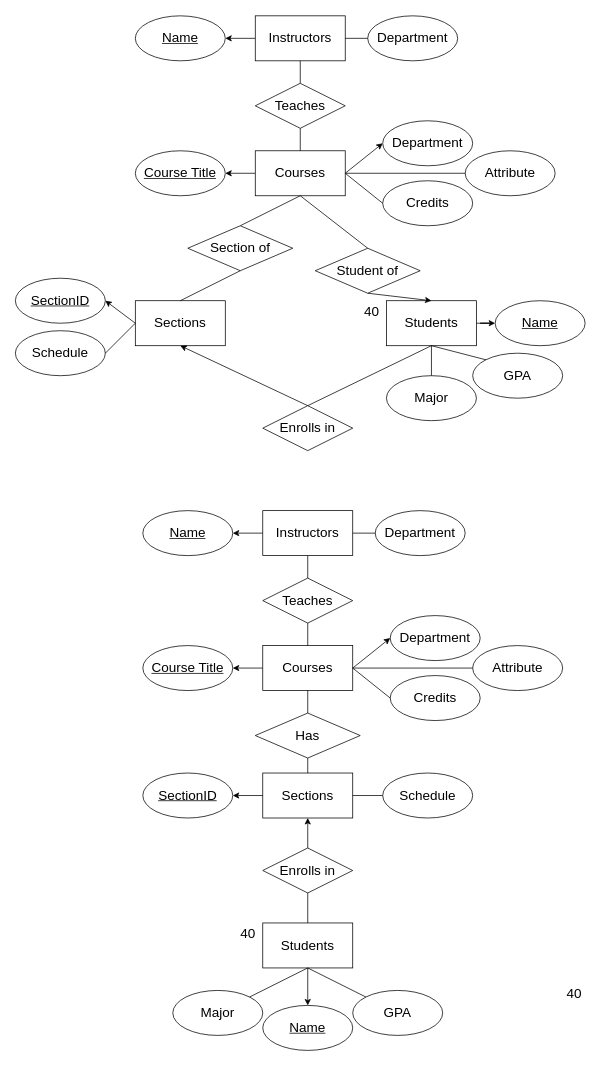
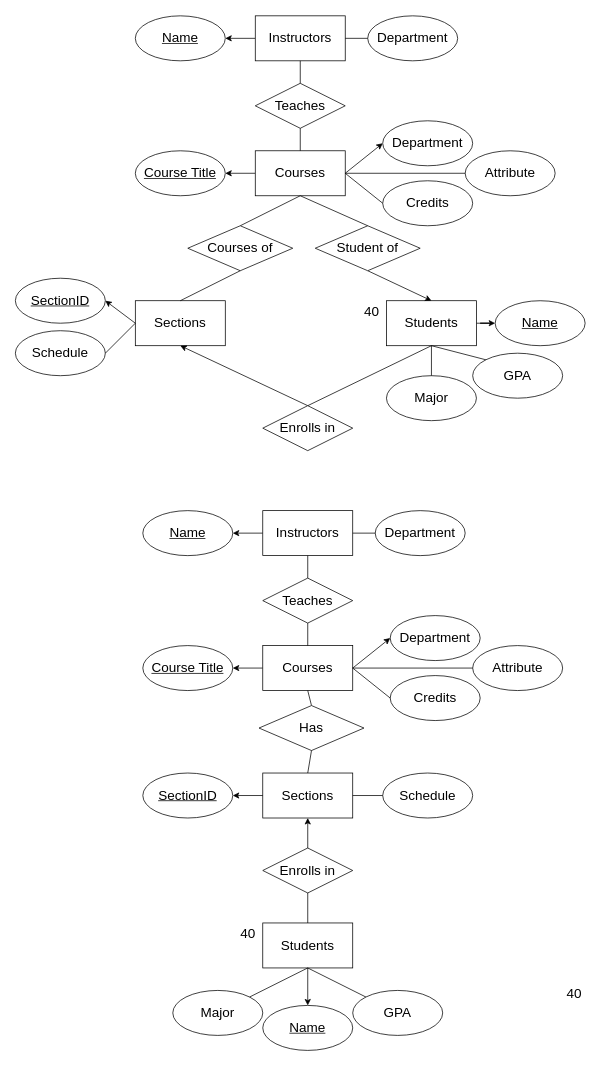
  <mxCell id="0" />
  <mxCell id="1" parent="0" />
  <mxCell id="2" value="&lt;font style=&quot;font-size: 18px&quot;&gt;Sections&lt;br&gt;&lt;/font&gt;" style="rounded=0;whiteSpace=wrap;html=1;" vertex="1" parent="1"><mxGeometry x="180" y="400" width="120" height="60" as="geometry" /></mxCell>
  <mxCell id="3" value="" style="edgeStyle=orthogonalEdgeStyle;rounded=0;orthogonalLoop=1;jettySize=auto;html=1;fontSize=18;" edge="1" parent="1" source="4" target="33"><mxGeometry relative="1" as="geometry" /></mxCell>
  <mxCell id="4" value="&lt;font style=&quot;font-size: 18px&quot;&gt;Students&lt;/font&gt;" style="rounded=0;whiteSpace=wrap;html=1;" vertex="1" parent="1"><mxGeometry x="515" y="400" width="120" height="60" as="geometry" /></mxCell>
  <mxCell id="5" value="" style="endArrow=none;html=1;rounded=0;fontSize=18;entryX=0.5;entryY=1;entryDx=0;entryDy=0;exitX=0.5;exitY=0;exitDx=0;exitDy=0;" edge="1" parent="1" source="18" target="4"><mxGeometry width="50" height="50" relative="1" as="geometry"><mxPoint x="350" y="510" as="sourcePoint" /><mxPoint x="520" y="250" as="targetPoint" /></mxGeometry></mxCell>
  <mxCell id="6" value="" style="edgeStyle=orthogonalEdgeStyle;rounded=0;orthogonalLoop=1;jettySize=auto;html=1;fontSize=18;" edge="1" parent="1" source="7" target="22"><mxGeometry relative="1" as="geometry" /></mxCell>
  <mxCell id="7" value="&lt;font style=&quot;font-size: 18px&quot;&gt;Instructors&lt;/font&gt;" style="rounded=0;whiteSpace=wrap;html=1;" vertex="1" parent="1"><mxGeometry x="340" y="20" width="120" height="60" as="geometry" /></mxCell>
  <mxCell id="8" value="" style="endArrow=classic;html=1;rounded=0;entryX=0.5;entryY=1;entryDx=0;entryDy=0;exitX=0.5;exitY=0;exitDx=0;exitDy=0;" edge="1" parent="1" source="18" target="2"><mxGeometry width="50" height="50" relative="1" as="geometry"><mxPoint x="350" y="510" as="sourcePoint" /><mxPoint x="550" y="370" as="targetPoint" /></mxGeometry></mxCell>
  <mxCell id="9" value="" style="edgeStyle=orthogonalEdgeStyle;rounded=0;orthogonalLoop=1;jettySize=auto;html=1;fontSize=18;" edge="1" parent="1" source="10" target="28"><mxGeometry relative="1" as="geometry" /></mxCell>
  <mxCell id="10" value="&lt;font style=&quot;font-size: 18px&quot;&gt;Courses&lt;/font&gt;" style="rounded=0;whiteSpace=wrap;html=1;" vertex="1" parent="1"><mxGeometry x="340" y="200" width="120" height="60" as="geometry" /></mxCell>
  <mxCell id="11" value="" style="endArrow=none;startArrow=classic;html=1;rounded=0;entryX=0.5;entryY=1;entryDx=0;entryDy=0;exitX=0.5;exitY=0;exitDx=0;exitDy=0;" edge="1" parent="1" source="4" target="19"><mxGeometry width="50" height="50" relative="1" as="geometry"><mxPoint x="690" y="370" as="sourcePoint" /><mxPoint x="490" y="360" as="targetPoint" /></mxGeometry></mxCell>
  <mxCell id="12" value="Teaches" style="rhombus;whiteSpace=wrap;html=1;fontSize=18;" vertex="1" parent="1"><mxGeometry x="340" y="110" width="120" height="60" as="geometry" /></mxCell>
  <mxCell id="13" value="" style="endArrow=none;html=1;rounded=0;entryX=0.5;entryY=1;entryDx=0;entryDy=0;exitX=0.5;exitY=0;exitDx=0;exitDy=0;" edge="1" parent="1" source="12" target="7"><mxGeometry width="50" height="50" relative="1" as="geometry"><mxPoint x="490" y="430" as="sourcePoint" /><mxPoint x="540" y="380" as="targetPoint" /></mxGeometry></mxCell>
  <mxCell id="14" value="" style="endArrow=none;html=1;rounded=0;entryX=0.5;entryY=1;entryDx=0;entryDy=0;exitX=0.5;exitY=0;exitDx=0;exitDy=0;" edge="1" parent="1" source="10" target="12"><mxGeometry width="50" height="50" relative="1" as="geometry"><mxPoint x="490" y="430" as="sourcePoint" /><mxPoint x="540" y="380" as="targetPoint" /></mxGeometry></mxCell>
  <mxCell id="15" value="" style="endArrow=none;html=1;rounded=0;entryX=0.5;entryY=1;entryDx=0;entryDy=0;exitX=0.5;exitY=0;exitDx=0;exitDy=0;startArrow=none;" edge="1" parent="1" source="16" target="10"><mxGeometry width="50" height="50" relative="1" as="geometry"><mxPoint x="490" y="430" as="sourcePoint" /><mxPoint x="540" y="380" as="targetPoint" /></mxGeometry></mxCell>
- <mxCell id="16" value="Section of" style="rhombus;whiteSpace=wrap;html=1;fontSize=18;" vertex="1" parent="1"><mxGeometry x="250" y="300" width="140" height="60" as="geometry" /></mxCell>
+ <mxCell id="16" value="Courses of" style="rhombus;whiteSpace=wrap;html=1;fontSize=18;" vertex="1" parent="1"><mxGeometry x="250" y="300" width="140" height="60" as="geometry" /></mxCell>
  <mxCell id="17" value="" style="endArrow=none;html=1;rounded=0;entryX=0.5;entryY=1;entryDx=0;entryDy=0;exitX=0.5;exitY=0;exitDx=0;exitDy=0;" edge="1" parent="1" source="2" target="16"><mxGeometry width="50" height="50" relative="1" as="geometry"><mxPoint x="400" y="380" as="sourcePoint" /><mxPoint x="400" y="260" as="targetPoint" /></mxGeometry></mxCell>
  <mxCell id="18" value="Enrolls in" style="rhombus;whiteSpace=wrap;html=1;fontSize=18;" vertex="1" parent="1"><mxGeometry x="350" y="540" width="120" height="60" as="geometry" /></mxCell>
- <mxCell id="19" value="Student of" style="rhombus;whiteSpace=wrap;html=1;fontSize=18;" vertex="1" parent="1"><mxGeometry x="420" y="330" width="140" height="60" as="geometry" /></mxCell>
+ <mxCell id="19" value="Student of" style="rhombus;whiteSpace=wrap;html=1;fontSize=18;" vertex="1" parent="1"><mxGeometry x="420" y="300" width="140" height="60" as="geometry" /></mxCell>
  <mxCell id="20" value="" style="endArrow=none;html=1;rounded=0;entryX=0.5;entryY=1;entryDx=0;entryDy=0;exitX=0.5;exitY=0;exitDx=0;exitDy=0;" edge="1" parent="1" source="19" target="10"><mxGeometry width="50" height="50" relative="1" as="geometry"><mxPoint x="490" y="430" as="sourcePoint" /><mxPoint x="540" y="380" as="targetPoint" /></mxGeometry></mxCell>
  <mxCell id="21" value="&lt;font style=&quot;font-size: 18px&quot;&gt;Department&lt;/font&gt;" style="ellipse;whiteSpace=wrap;html=1;" vertex="1" parent="1"><mxGeometry x="490" y="20" width="120" height="60" as="geometry" /></mxCell>
  <mxCell id="22" value="&lt;u style=&quot;font-size: 18px&quot;&gt;Name&lt;/u&gt;" style="ellipse;whiteSpace=wrap;html=1;" vertex="1" parent="1"><mxGeometry x="180" y="20" width="120" height="60" as="geometry" /></mxCell>
  <mxCell id="23" value="" style="endArrow=none;html=1;rounded=0;fontSize=18;entryX=0;entryY=0.5;entryDx=0;entryDy=0;exitX=1;exitY=0.5;exitDx=0;exitDy=0;" edge="1" parent="1" source="7" target="21"><mxGeometry width="50" height="50" relative="1" as="geometry"><mxPoint x="490" y="420" as="sourcePoint" /><mxPoint x="540" y="370" as="targetPoint" /></mxGeometry></mxCell>
  <mxCell id="24" value="&lt;font style=&quot;font-size: 18px&quot;&gt;Department&lt;/font&gt;" style="ellipse;whiteSpace=wrap;html=1;" vertex="1" parent="1"><mxGeometry x="510" y="160" width="120" height="60" as="geometry" /></mxCell>
  <mxCell id="25" value="&lt;font style=&quot;font-size: 18px&quot;&gt;Credits&lt;/font&gt;" style="ellipse;whiteSpace=wrap;html=1;" vertex="1" parent="1"><mxGeometry x="510" y="240" width="120" height="60" as="geometry" /></mxCell>
  <mxCell id="26" value="" style="endArrow=classic;html=1;rounded=0;fontSize=18;entryX=0;entryY=0.5;entryDx=0;entryDy=0;exitX=1;exitY=0.5;exitDx=0;exitDy=0;" edge="1" parent="1" source="10" target="24"><mxGeometry width="50" height="50" relative="1" as="geometry"><mxPoint x="490" y="420" as="sourcePoint" /><mxPoint x="540" y="370" as="targetPoint" /></mxGeometry></mxCell>
  <mxCell id="27" value="" style="endArrow=none;html=1;rounded=0;fontSize=18;exitX=1;exitY=0.5;exitDx=0;exitDy=0;entryX=0;entryY=0.5;entryDx=0;entryDy=0;" edge="1" parent="1" source="10" target="25"><mxGeometry width="50" height="50" relative="1" as="geometry"><mxPoint x="490" y="420" as="sourcePoint" /><mxPoint x="540" y="370" as="targetPoint" /></mxGeometry></mxCell>
  <mxCell id="28" value="&lt;u style=&quot;font-size: 18px&quot;&gt;Course Title&lt;/u&gt;" style="ellipse;whiteSpace=wrap;html=1;" vertex="1" parent="1"><mxGeometry x="180" y="200" width="120" height="60" as="geometry" /></mxCell>
  <mxCell id="29" value="&lt;u style=&quot;font-size: 18px&quot;&gt;SectionID&lt;/u&gt;" style="ellipse;whiteSpace=wrap;html=1;" vertex="1" parent="1"><mxGeometry x="20" y="370" width="120" height="60" as="geometry" /></mxCell>
  <mxCell id="30" value="&lt;span style=&quot;font-size: 18px&quot;&gt;Schedule&lt;/span&gt;" style="ellipse;whiteSpace=wrap;html=1;" vertex="1" parent="1"><mxGeometry x="20" y="440" width="120" height="60" as="geometry" /></mxCell>
  <mxCell id="31" value="" style="endArrow=none;html=1;rounded=0;fontSize=18;exitX=1;exitY=0.5;exitDx=0;exitDy=0;entryX=0;entryY=0.5;entryDx=0;entryDy=0;" edge="1" parent="1" source="30" target="2"><mxGeometry width="50" height="50" relative="1" as="geometry"><mxPoint x="390" y="310" as="sourcePoint" /><mxPoint x="440" y="260" as="targetPoint" /></mxGeometry></mxCell>
  <mxCell id="32" value="" style="endArrow=classic;html=1;rounded=0;fontSize=18;entryX=1;entryY=0.5;entryDx=0;entryDy=0;exitX=0;exitY=0.5;exitDx=0;exitDy=0;" edge="1" parent="1" source="2" target="29"><mxGeometry width="50" height="50" relative="1" as="geometry"><mxPoint x="390" y="310" as="sourcePoint" /><mxPoint x="440" y="260" as="targetPoint" /></mxGeometry></mxCell>
  <mxCell id="33" value="&lt;u style=&quot;font-size: 18px&quot;&gt;Name&lt;/u&gt;" style="ellipse;whiteSpace=wrap;html=1;" vertex="1" parent="1"><mxGeometry x="660" y="400" width="120" height="60" as="geometry" /></mxCell>
  <mxCell id="34" value="&lt;font style=&quot;font-size: 18px&quot;&gt;Major&lt;/font&gt;" style="ellipse;whiteSpace=wrap;html=1;" vertex="1" parent="1"><mxGeometry x="515" y="500" width="120" height="60" as="geometry" /></mxCell>
  <mxCell id="35" value="" style="endArrow=none;html=1;rounded=0;fontSize=18;entryX=0.5;entryY=1;entryDx=0;entryDy=0;exitX=0.5;exitY=0;exitDx=0;exitDy=0;" edge="1" parent="1" source="34" target="4"><mxGeometry width="50" height="50" relative="1" as="geometry"><mxPoint x="390" y="410" as="sourcePoint" /><mxPoint x="440" y="360" as="targetPoint" /></mxGeometry></mxCell>
  <mxCell id="36" value="&lt;font style=&quot;font-size: 18px&quot;&gt;GPA&lt;/font&gt;" style="ellipse;whiteSpace=wrap;html=1;" vertex="1" parent="1"><mxGeometry x="630" y="470" width="120" height="60" as="geometry" /></mxCell>
  <mxCell id="37" value="" style="endArrow=none;html=1;rounded=0;fontSize=18;entryX=0.5;entryY=1;entryDx=0;entryDy=0;exitX=0;exitY=0;exitDx=0;exitDy=0;" edge="1" parent="1" source="36" target="4"><mxGeometry width="50" height="50" relative="1" as="geometry"><mxPoint x="585" y="510" as="sourcePoint" /><mxPoint x="585" y="470" as="targetPoint" /></mxGeometry></mxCell>
  <mxCell id="38" value="&lt;font style=&quot;font-size: 18px&quot;&gt;Attribute&lt;/font&gt;" style="ellipse;whiteSpace=wrap;html=1;" vertex="1" parent="1"><mxGeometry x="620" y="200" width="120" height="60" as="geometry" /></mxCell>
  <mxCell id="39" value="" style="endArrow=none;html=1;rounded=0;fontSize=18;entryX=0;entryY=0.5;entryDx=0;entryDy=0;" edge="1" parent="1" target="38"><mxGeometry width="50" height="50" relative="1" as="geometry"><mxPoint x="460" y="230" as="sourcePoint" /><mxPoint x="520" y="280" as="targetPoint" /></mxGeometry></mxCell>
  <mxCell id="40" value="40" style="text;html=1;align=center;verticalAlign=middle;resizable=0;points=[];autosize=1;strokeColor=none;fillColor=none;fontSize=18;" vertex="1" parent="1"><mxGeometry x="475" y="400" width="40" height="30" as="geometry" /></mxCell>
  <mxCell id="41" value="&lt;font style=&quot;font-size: 18px&quot;&gt;Sections&lt;br&gt;&lt;/font&gt;" style="rounded=0;whiteSpace=wrap;html=1;" vertex="1" parent="1"><mxGeometry x="350" y="1030" width="120" height="60" as="geometry" /></mxCell>
  <mxCell id="42" value="" style="edgeStyle=orthogonalEdgeStyle;rounded=0;orthogonalLoop=1;jettySize=auto;html=1;fontSize=18;" edge="1" parent="1" source="43" target="69"><mxGeometry relative="1" as="geometry" /></mxCell>
  <mxCell id="43" value="&lt;font style=&quot;font-size: 18px&quot;&gt;Students&lt;/font&gt;" style="rounded=0;whiteSpace=wrap;html=1;" vertex="1" parent="1"><mxGeometry x="350" y="1230" width="120" height="60" as="geometry" /></mxCell>
  <mxCell id="44" value="" style="endArrow=none;html=1;rounded=0;fontSize=18;entryX=0.5;entryY=0;entryDx=0;entryDy=0;exitX=0.5;exitY=0;exitDx=0;exitDy=0;" edge="1" parent="1" source="56" target="43"><mxGeometry width="50" height="50" relative="1" as="geometry"><mxPoint x="360" y="1170" as="sourcePoint" /><mxPoint x="530" y="910" as="targetPoint" /></mxGeometry></mxCell>
  <mxCell id="45" value="" style="edgeStyle=orthogonalEdgeStyle;rounded=0;orthogonalLoop=1;jettySize=auto;html=1;fontSize=18;" edge="1" parent="1" source="46" target="58"><mxGeometry relative="1" as="geometry" /></mxCell>
  <mxCell id="46" value="&lt;font style=&quot;font-size: 18px&quot;&gt;Instructors&lt;/font&gt;" style="rounded=0;whiteSpace=wrap;html=1;" vertex="1" parent="1"><mxGeometry x="350" y="680" width="120" height="60" as="geometry" /></mxCell>
  <mxCell id="47" value="" style="endArrow=classic;html=1;rounded=0;entryX=0.5;entryY=1;entryDx=0;entryDy=0;exitX=0.5;exitY=0;exitDx=0;exitDy=0;" edge="1" parent="1" source="56" target="41"><mxGeometry width="50" height="50" relative="1" as="geometry"><mxPoint x="360" y="1170" as="sourcePoint" /><mxPoint x="560" y="1030" as="targetPoint" /></mxGeometry></mxCell>
  <mxCell id="48" value="" style="edgeStyle=orthogonalEdgeStyle;rounded=0;orthogonalLoop=1;jettySize=auto;html=1;fontSize=18;" edge="1" parent="1" source="49" target="64"><mxGeometry relative="1" as="geometry" /></mxCell>
  <mxCell id="49" value="&lt;font style=&quot;font-size: 18px&quot;&gt;Courses&lt;/font&gt;" style="rounded=0;whiteSpace=wrap;html=1;" vertex="1" parent="1"><mxGeometry x="350" y="860" width="120" height="60" as="geometry" /></mxCell>
  <mxCell id="50" value="Teaches" style="rhombus;whiteSpace=wrap;html=1;fontSize=18;" vertex="1" parent="1"><mxGeometry x="350" y="770" width="120" height="60" as="geometry" /></mxCell>
  <mxCell id="51" value="" style="endArrow=none;html=1;rounded=0;entryX=0.5;entryY=1;entryDx=0;entryDy=0;exitX=0.5;exitY=0;exitDx=0;exitDy=0;" edge="1" parent="1" source="50" target="46"><mxGeometry width="50" height="50" relative="1" as="geometry"><mxPoint x="500" y="1090" as="sourcePoint" /><mxPoint x="550" y="1040" as="targetPoint" /></mxGeometry></mxCell>
  <mxCell id="52" value="" style="endArrow=none;html=1;rounded=0;entryX=0.5;entryY=1;entryDx=0;entryDy=0;exitX=0.5;exitY=0;exitDx=0;exitDy=0;" edge="1" parent="1" source="49" target="50"><mxGeometry width="50" height="50" relative="1" as="geometry"><mxPoint x="500" y="1090" as="sourcePoint" /><mxPoint x="550" y="1040" as="targetPoint" /></mxGeometry></mxCell>
  <mxCell id="53" value="" style="endArrow=none;html=1;rounded=0;entryX=0.5;entryY=1;entryDx=0;entryDy=0;exitX=0.5;exitY=0;exitDx=0;exitDy=0;startArrow=none;" edge="1" parent="1" source="54" target="49"><mxGeometry width="50" height="50" relative="1" as="geometry"><mxPoint x="500" y="1090" as="sourcePoint" /><mxPoint x="550" y="1040" as="targetPoint" /></mxGeometry></mxCell>
- <mxCell id="54" value="Has" style="rhombus;whiteSpace=wrap;html=1;fontSize=18;" vertex="1" parent="1"><mxGeometry x="340" y="950" width="140" height="60" as="geometry" /></mxCell>
+ <mxCell id="54" value="Has" style="rhombus;whiteSpace=wrap;html=1;fontSize=18;" vertex="1" parent="1"><mxGeometry x="345" y="940" width="140" height="60" as="geometry" /></mxCell>
  <mxCell id="55" value="" style="endArrow=none;html=1;rounded=0;entryX=0.5;entryY=1;entryDx=0;entryDy=0;exitX=0.5;exitY=0;exitDx=0;exitDy=0;" edge="1" parent="1" source="41" target="54"><mxGeometry width="50" height="50" relative="1" as="geometry"><mxPoint x="410" y="1040" as="sourcePoint" /><mxPoint x="410" y="920" as="targetPoint" /></mxGeometry></mxCell>
  <mxCell id="56" value="Enrolls in" style="rhombus;whiteSpace=wrap;html=1;fontSize=18;" vertex="1" parent="1"><mxGeometry x="350" y="1130" width="120" height="60" as="geometry" /></mxCell>
  <mxCell id="57" value="&lt;font style=&quot;font-size: 18px&quot;&gt;Department&lt;/font&gt;" style="ellipse;whiteSpace=wrap;html=1;" vertex="1" parent="1"><mxGeometry x="500" y="680" width="120" height="60" as="geometry" /></mxCell>
  <mxCell id="58" value="&lt;u style=&quot;font-size: 18px&quot;&gt;Name&lt;/u&gt;" style="ellipse;whiteSpace=wrap;html=1;" vertex="1" parent="1"><mxGeometry x="190" y="680" width="120" height="60" as="geometry" /></mxCell>
  <mxCell id="59" value="" style="endArrow=none;html=1;rounded=0;fontSize=18;entryX=0;entryY=0.5;entryDx=0;entryDy=0;exitX=1;exitY=0.5;exitDx=0;exitDy=0;" edge="1" parent="1" source="46" target="57"><mxGeometry width="50" height="50" relative="1" as="geometry"><mxPoint x="500" y="1080" as="sourcePoint" /><mxPoint x="550" y="1030" as="targetPoint" /></mxGeometry></mxCell>
  <mxCell id="60" value="&lt;font style=&quot;font-size: 18px&quot;&gt;Department&lt;/font&gt;" style="ellipse;whiteSpace=wrap;html=1;" vertex="1" parent="1"><mxGeometry x="520" y="820" width="120" height="60" as="geometry" /></mxCell>
  <mxCell id="61" value="&lt;font style=&quot;font-size: 18px&quot;&gt;Credits&lt;/font&gt;" style="ellipse;whiteSpace=wrap;html=1;" vertex="1" parent="1"><mxGeometry x="520" y="900" width="120" height="60" as="geometry" /></mxCell>
  <mxCell id="62" value="" style="endArrow=classic;html=1;rounded=0;fontSize=18;entryX=0;entryY=0.5;entryDx=0;entryDy=0;exitX=1;exitY=0.5;exitDx=0;exitDy=0;" edge="1" parent="1" source="49" target="60"><mxGeometry width="50" height="50" relative="1" as="geometry"><mxPoint x="500" y="1080" as="sourcePoint" /><mxPoint x="550" y="1030" as="targetPoint" /></mxGeometry></mxCell>
  <mxCell id="63" value="" style="endArrow=none;html=1;rounded=0;fontSize=18;exitX=1;exitY=0.5;exitDx=0;exitDy=0;entryX=0;entryY=0.5;entryDx=0;entryDy=0;" edge="1" parent="1" source="49" target="61"><mxGeometry width="50" height="50" relative="1" as="geometry"><mxPoint x="500" y="1080" as="sourcePoint" /><mxPoint x="550" y="1030" as="targetPoint" /></mxGeometry></mxCell>
  <mxCell id="64" value="&lt;u style=&quot;font-size: 18px&quot;&gt;Course Title&lt;/u&gt;" style="ellipse;whiteSpace=wrap;html=1;" vertex="1" parent="1"><mxGeometry x="190" y="860" width="120" height="60" as="geometry" /></mxCell>
  <mxCell id="65" value="&lt;u style=&quot;font-size: 18px&quot;&gt;SectionID&lt;/u&gt;" style="ellipse;whiteSpace=wrap;html=1;" vertex="1" parent="1"><mxGeometry x="190" y="1030" width="120" height="60" as="geometry" /></mxCell>
  <mxCell id="66" value="&lt;span style=&quot;font-size: 18px&quot;&gt;Schedule&lt;/span&gt;" style="ellipse;whiteSpace=wrap;html=1;" vertex="1" parent="1"><mxGeometry x="510" y="1030" width="120" height="60" as="geometry" /></mxCell>
  <mxCell id="67" value="" style="endArrow=none;html=1;rounded=0;fontSize=18;entryX=1;entryY=0.5;entryDx=0;entryDy=0;" edge="1" parent="1" target="41"><mxGeometry width="50" height="50" relative="1" as="geometry"><mxPoint x="510" y="1060" as="sourcePoint" /><mxPoint x="450" y="920" as="targetPoint" /></mxGeometry></mxCell>
  <mxCell id="68" value="" style="endArrow=classic;html=1;rounded=0;fontSize=18;entryX=1;entryY=0.5;entryDx=0;entryDy=0;exitX=0;exitY=0.5;exitDx=0;exitDy=0;" edge="1" parent="1" source="41" target="65"><mxGeometry width="50" height="50" relative="1" as="geometry"><mxPoint x="400" y="970" as="sourcePoint" /><mxPoint x="450" y="920" as="targetPoint" /></mxGeometry></mxCell>
  <mxCell id="69" value="&lt;u style=&quot;font-size: 18px&quot;&gt;Name&lt;/u&gt;" style="ellipse;whiteSpace=wrap;html=1;" vertex="1" parent="1"><mxGeometry x="350" y="1340" width="120" height="60" as="geometry" /></mxCell>
  <mxCell id="70" value="&lt;font style=&quot;font-size: 18px&quot;&gt;Major&lt;/font&gt;" style="ellipse;whiteSpace=wrap;html=1;" vertex="1" parent="1"><mxGeometry x="230" y="1320" width="120" height="60" as="geometry" /></mxCell>
  <mxCell id="71" value="" style="endArrow=none;html=1;rounded=0;fontSize=18;entryX=0.5;entryY=1;entryDx=0;entryDy=0;exitX=1;exitY=0;exitDx=0;exitDy=0;" edge="1" parent="1" source="70" target="43"><mxGeometry width="50" height="50" relative="1" as="geometry"><mxPoint x="660" y="1320" as="sourcePoint" /><mxPoint x="710" y="1270" as="targetPoint" /></mxGeometry></mxCell>
  <mxCell id="72" value="&lt;font style=&quot;font-size: 18px&quot;&gt;GPA&lt;/font&gt;" style="ellipse;whiteSpace=wrap;html=1;" vertex="1" parent="1"><mxGeometry x="470" y="1320" width="120" height="60" as="geometry" /></mxCell>
  <mxCell id="73" value="" style="endArrow=none;html=1;rounded=0;fontSize=18;entryX=0.5;entryY=1;entryDx=0;entryDy=0;exitX=0;exitY=0;exitDx=0;exitDy=0;" edge="1" parent="1" source="72" target="43"><mxGeometry width="50" height="50" relative="1" as="geometry"><mxPoint x="855" y="1420" as="sourcePoint" /><mxPoint x="855" y="1380" as="targetPoint" /></mxGeometry></mxCell>
  <mxCell id="74" value="&lt;font style=&quot;font-size: 18px&quot;&gt;Attribute&lt;/font&gt;" style="ellipse;whiteSpace=wrap;html=1;" vertex="1" parent="1"><mxGeometry x="630" y="860" width="120" height="60" as="geometry" /></mxCell>
  <mxCell id="75" value="" style="endArrow=none;html=1;rounded=0;fontSize=18;entryX=0;entryY=0.5;entryDx=0;entryDy=0;" edge="1" parent="1" target="74"><mxGeometry width="50" height="50" relative="1" as="geometry"><mxPoint x="470" y="890" as="sourcePoint" /><mxPoint x="530" y="940" as="targetPoint" /></mxGeometry></mxCell>
  <mxCell id="76" value="40" style="text;html=1;align=center;verticalAlign=middle;resizable=0;points=[];autosize=1;strokeColor=none;fillColor=none;fontSize=18;" vertex="1" parent="1"><mxGeometry x="745" y="1310" width="40" height="30" as="geometry" /></mxCell>
  <mxCell id="77" value="40" style="text;html=1;align=center;verticalAlign=middle;resizable=0;points=[];autosize=1;strokeColor=none;fillColor=none;fontSize=18;" vertex="1" parent="1"><mxGeometry x="310" y="1230" width="40" height="30" as="geometry" /></mxCell>
